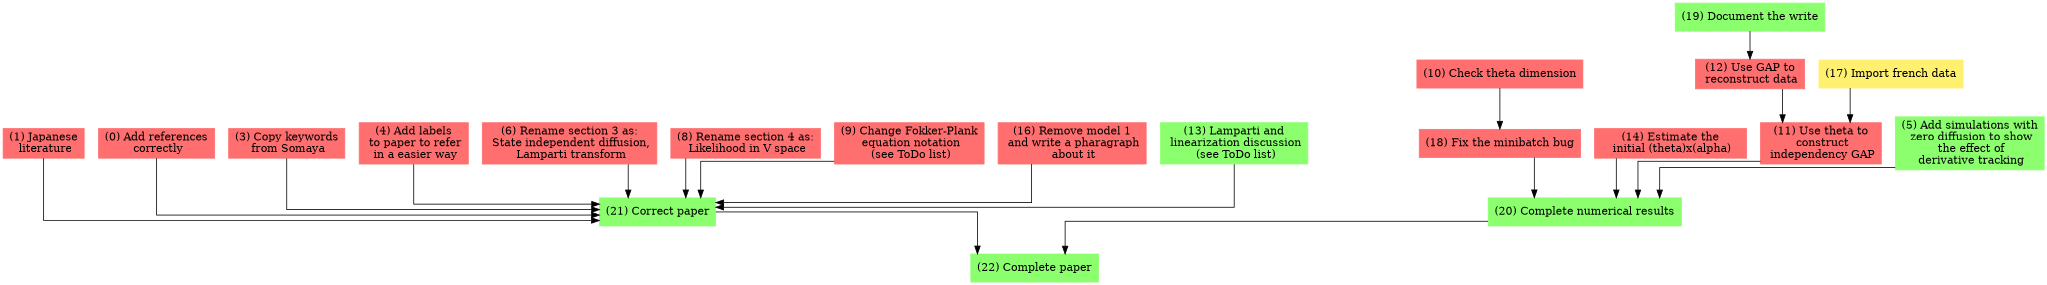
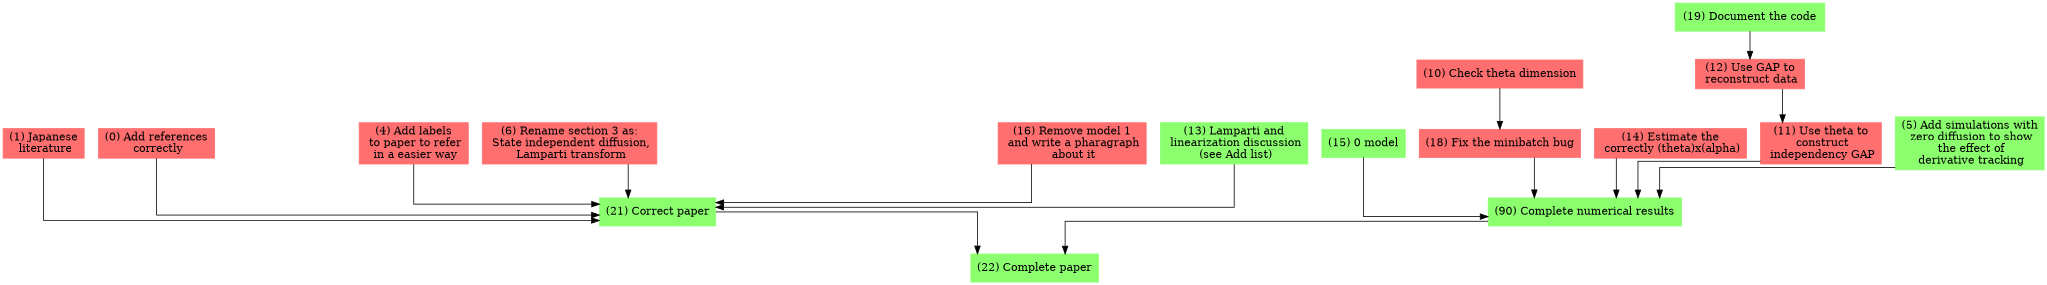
  digraph {
    splines=ortho
    node [color="1.000 0.563 1.000" shape=box style=filled]
-   n1 [color="0.300 0.563 1.000" label="(20) Complete numerical results"]
+   n1 [color="0.300 0.563 1.000" label="(90) Complete numerical results"]
    n2 [color="0.300 0.563 1.000" label="(22) Complete paper"]
    n3 [color="1 0.563 1.000" label="(1) Japanese\n literature"]
    n4 [color="0.300 0.563 1.000" label="(21) Correct paper"]
+   n5 [color="0.300 0.563 1.000" label="(15) 0 model"]
    n6 [label="(18) Fix the minibatch bug"]
-   n7 [color="1.00 0.563 1.000" label="(14) Estimate the\n initial (theta)x(alpha)"]
+   n7 [color="1.00 0.563 1.000" label="(14) Estimate the\n correctly (theta)x(alpha)"]
    n8 [label="(10) Check theta dimension"]
-   n9 [color="0.300 0.563 1.000" label="(19) Document the write"]
+   n9 [color="0.300 0.563 1.000" label="(19) Document the code"]
    n10 [label="(12) Use GAP to\n reconstruct data"]
    n11 [label="(11) Use theta to\n construct\n independency GAP"]
-   n12 [color="0.150 0.563 1.000" label="(17) Import french data"]
    n13 [color="1 0.563 1.000" label="(0) Add references\n correctly"]
-   n14 [label="(3) Copy keywords\n from Somaya"]
    n15 [label="(4) Add labels\n to paper to refer\n in a easier way"]
    n16 [color="0.300 0.563 1.000" label="(5) Add simulations with\n zero diffusion to show\n the effect of\n derivative tracking"]
    n17 [label="(6) Rename section 3 as:\n State independent diffusion,\n Lamparti transform"]
-   n18 [label="(8) Rename section 4 as:\n Likelihood in V space"]
-   n19 [color="1 0.563 1.000" label="(9) Change Fokker-Plank\n equation notation\n (see ToDo list)"]
    n20 [color="1 0.563 1.000" label="(16) Remove model 1\n and write a pharagraph\n about it"]
-   n21 [color="0.300 0.563 1.000" label="(13) Lamparti and\n linearization discussion\n (see ToDo list)"]
+   n21 [color="0.300 0.563 1.000" label="(13) Lamparti and\n linearization discussion\n (see Add list)"]
    n1 -> n2
    n3 -> n4
    n4 -> n2
+   n5 -> n1
    n6 -> n1
    n7 -> n1
    n8 -> n6
    n9 -> n10
    n10 -> n11
    n11 -> n1
-   n12 -> n11
    n13 -> n4
-   n14 -> n4
    n15 -> n4
    n16 -> n1
    n17 -> n4
-   n18 -> n4
-   n19 -> n4
    n20 -> n4
    n21 -> n4
  }
